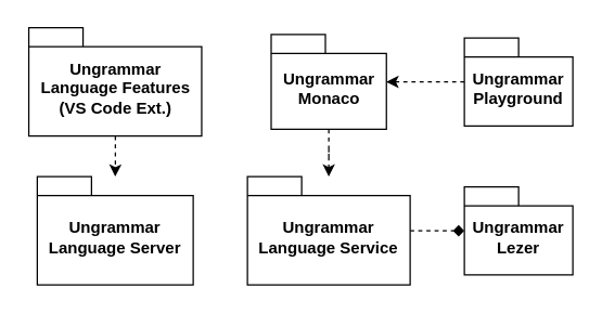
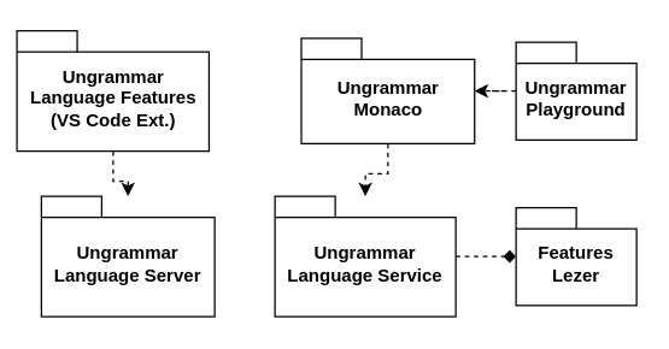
  <mxCell id="0" />
  <mxCell id="1" parent="0" />
  <mxCell id="2" style="edgeStyle=orthogonalEdgeStyle;rounded=0;orthogonalLoop=1;jettySize=auto;html=1;dashed=1;endArrow=diamond;" edge="1" parent="1" source="3" target="4"><mxGeometry relative="1" as="geometry" /></mxCell>
  <mxCell id="3" value="Ungrammar Language Service" style="shape=folder;fontStyle=1;spacingTop=10;tabWidth=40;tabHeight=14;tabPosition=left;html=1;whiteSpace=wrap;" vertex="1" parent="1"><mxGeometry x="182" y="130" width="120" height="80" as="geometry" /></mxCell>
- <mxCell id="4" value="Ungrammar Lezer" style="shape=folder;fontStyle=1;spacingTop=10;tabWidth=40;tabHeight=14;tabPosition=left;html=1;whiteSpace=wrap;" vertex="1" parent="1"><mxGeometry x="342" y="137.5" width="80" height="65" as="geometry" /></mxCell>
+ <mxCell id="4" value="Features Lezer" style="shape=folder;fontStyle=1;spacingTop=10;tabWidth=40;tabHeight=14;tabPosition=left;html=1;whiteSpace=wrap;" vertex="1" parent="1"><mxGeometry x="342" y="137.5" width="80" height="65" as="geometry" /></mxCell>
  <mxCell id="5" value="Ungrammar Language Server" style="shape=folder;fontStyle=1;spacingTop=10;tabWidth=40;tabHeight=14;tabPosition=left;html=1;whiteSpace=wrap;" vertex="1" parent="1"><mxGeometry x="27" y="130" width="115" height="80" as="geometry" /></mxCell>
  <mxCell id="6" style="edgeStyle=orthogonalEdgeStyle;rounded=0;orthogonalLoop=1;jettySize=auto;html=1;dashed=1;" edge="1" parent="1" source="7" target="3"><mxGeometry relative="1" as="geometry" /></mxCell>
- <mxCell id="7" value="Ungrammar Monaco" style="shape=folder;fontStyle=1;spacingTop=10;tabWidth=40;tabHeight=14;tabPosition=left;html=1;whiteSpace=wrap;" vertex="1" parent="1"><mxGeometry x="199.5" y="25" width="85" height="70" as="geometry" /></mxCell>
+ <mxCell id="7" value="Ungrammar Monaco" style="shape=folder;fontStyle=1;spacingTop=10;tabWidth=40;tabHeight=14;tabPosition=left;html=1;whiteSpace=wrap;" vertex="1" parent="1"><mxGeometry x="199.5" y="25" width="115" height="70" as="geometry" /></mxCell>
  <mxCell id="8" style="edgeStyle=orthogonalEdgeStyle;rounded=0;orthogonalLoop=1;jettySize=auto;html=1;dashed=1;" edge="1" parent="1" source="9" target="5"><mxGeometry relative="1" as="geometry" /></mxCell>
- <mxCell id="9" value="Ungrammar Language Features (VS Code Ext.)" style="shape=folder;fontStyle=1;spacingTop=10;tabWidth=40;tabHeight=14;tabPosition=left;html=1;whiteSpace=wrap;" vertex="1" parent="1"><mxGeometry x="20.75" y="20" width="127.5" height="80" as="geometry" /></mxCell>
+ <mxCell id="9" value="Ungrammar Language Features (VS Code Ext.)" style="shape=folder;fontStyle=1;spacingTop=10;tabWidth=40;tabHeight=14;tabPosition=left;html=1;whiteSpace=wrap;" vertex="1" parent="1"><mxGeometry x="10.75" y="20" width="127.5" height="80" as="geometry" /></mxCell>
  <mxCell id="10" style="edgeStyle=orthogonalEdgeStyle;rounded=0;orthogonalLoop=1;jettySize=auto;html=1;dashed=1;" edge="1" parent="1" source="11" target="7"><mxGeometry relative="1" as="geometry" /></mxCell>
  <mxCell id="11" value="Ungrammar Playground" style="shape=folder;fontStyle=1;spacingTop=10;tabWidth=40;tabHeight=14;tabPosition=left;html=1;whiteSpace=wrap;" vertex="1" parent="1"><mxGeometry x="342" y="27.5" width="80" height="65" as="geometry" /></mxCell>
